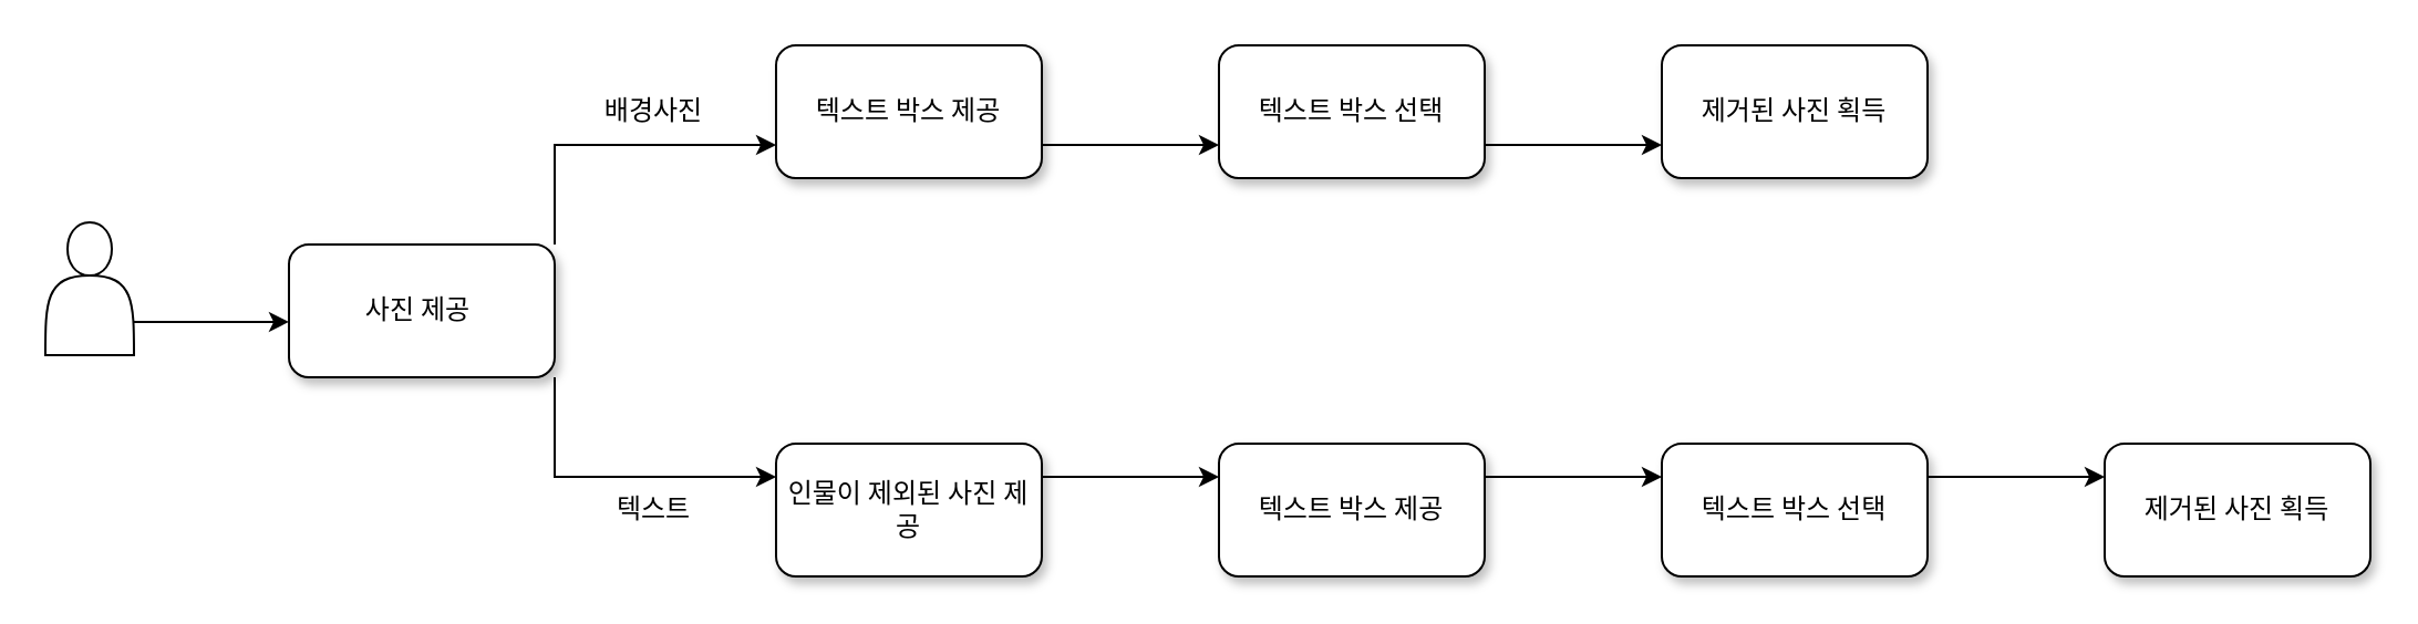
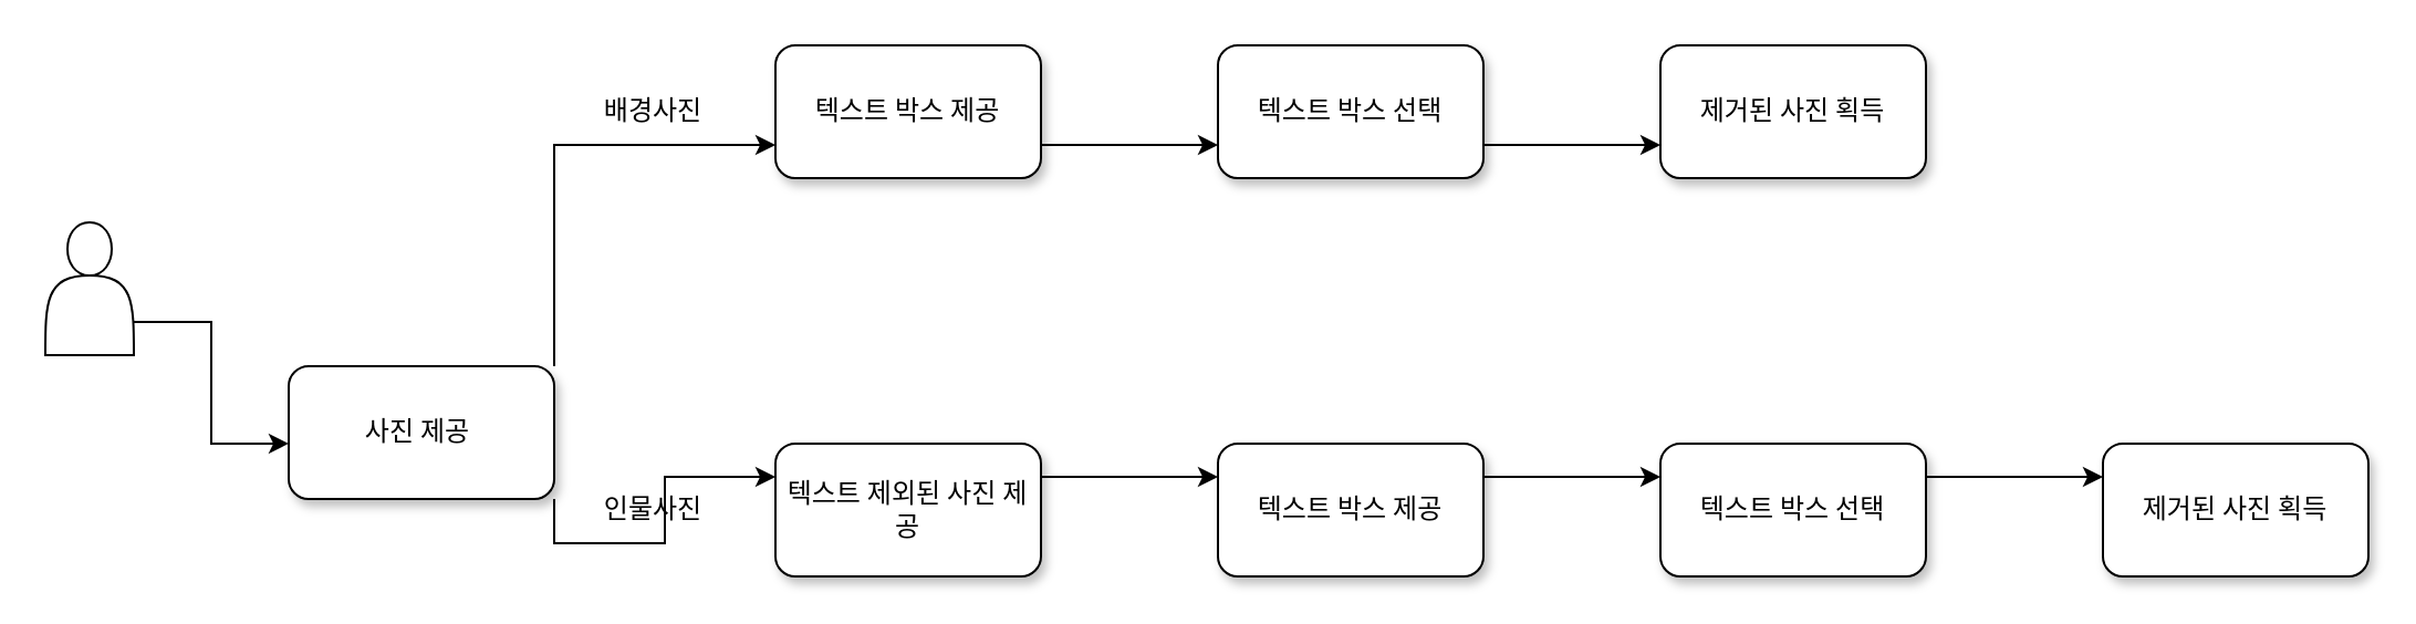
  <mxCell id="0" />
  <mxCell id="1" parent="0" />
  <mxCell id="2" style="edgeStyle=orthogonalEdgeStyle;rounded=0;orthogonalLoop=1;jettySize=auto;html=1;exitX=1;exitY=1;exitDx=0;exitDy=0;entryX=0;entryY=0.25;entryDx=0;entryDy=0;" edge="1" parent="1" source="4" target="6"><mxGeometry relative="1" as="geometry" /></mxCell>
  <mxCell id="3" style="edgeStyle=orthogonalEdgeStyle;rounded=0;orthogonalLoop=1;jettySize=auto;html=1;exitX=1;exitY=0;exitDx=0;exitDy=0;entryX=0;entryY=0.75;entryDx=0;entryDy=0;" edge="1" parent="1" source="4" target="8"><mxGeometry relative="1" as="geometry" /></mxCell>
- <mxCell id="4" value="사진 제공&amp;nbsp;" style="whiteSpace=wrap;html=1;rounded=1;shadow=1;labelBackgroundColor=none;strokeWidth=1;fontFamily=Verdana;fontSize=12;align=center;" parent="1" vertex="1"><mxGeometry x="130" y="110" width="120" height="60" as="geometry" /></mxCell>
+ <mxCell id="4" value="사진 제공&amp;nbsp;" style="whiteSpace=wrap;html=1;rounded=1;shadow=1;labelBackgroundColor=none;strokeWidth=1;fontFamily=Verdana;fontSize=12;align=center;" parent="1" vertex="1"><mxGeometry x="130" y="165" width="120" height="60" as="geometry" /></mxCell>
  <mxCell id="5" style="edgeStyle=orthogonalEdgeStyle;rounded=0;orthogonalLoop=1;jettySize=auto;html=1;exitX=1;exitY=0.25;exitDx=0;exitDy=0;entryX=0;entryY=0.25;entryDx=0;entryDy=0;" edge="1" parent="1" source="6" target="18"><mxGeometry relative="1" as="geometry" /></mxCell>
- <mxCell id="6" value="인물이 제외된 사진 제공" style="whiteSpace=wrap;html=1;rounded=1;shadow=1;labelBackgroundColor=none;strokeWidth=1;fontFamily=Verdana;fontSize=12;align=center;" parent="1" vertex="1"><mxGeometry x="350" y="200" width="120" height="60" as="geometry" /></mxCell>
+ <mxCell id="6" value="텍스트 제외된 사진 제공" style="whiteSpace=wrap;html=1;rounded=1;shadow=1;labelBackgroundColor=none;strokeWidth=1;fontFamily=Verdana;fontSize=12;align=center;" parent="1" vertex="1"><mxGeometry x="350" y="200" width="120" height="60" as="geometry" /></mxCell>
  <mxCell id="7" style="edgeStyle=orthogonalEdgeStyle;rounded=0;orthogonalLoop=1;jettySize=auto;html=1;exitX=1;exitY=0.75;exitDx=0;exitDy=0;entryX=0;entryY=0.75;entryDx=0;entryDy=0;" edge="1" parent="1" source="8" target="15"><mxGeometry relative="1" as="geometry" /></mxCell>
  <mxCell id="8" value="텍스트 박스 제공" style="whiteSpace=wrap;html=1;rounded=1;shadow=1;labelBackgroundColor=none;strokeWidth=1;fontFamily=Verdana;fontSize=12;align=center;" parent="1" vertex="1"><mxGeometry x="350" y="20" width="120" height="60" as="geometry" /></mxCell>
  <mxCell id="9" style="edgeStyle=orthogonalEdgeStyle;rounded=0;orthogonalLoop=1;jettySize=auto;html=1;exitX=1;exitY=0.75;exitDx=0;exitDy=0;entryX=0;entryY=0.583;entryDx=0;entryDy=0;entryPerimeter=0;" edge="1" parent="1" source="11" target="4"><mxGeometry relative="1" as="geometry"><mxPoint x="120" y="145" as="targetPoint" /></mxGeometry></mxCell>
  <mxCell id="10" style="edgeStyle=orthogonalEdgeStyle;rounded=0;orthogonalLoop=1;jettySize=auto;html=1;exitX=1;exitY=0.75;exitDx=0;exitDy=0;" edge="1" parent="1" source="11"><mxGeometry relative="1" as="geometry"><mxPoint x="40" y="145" as="targetPoint" /></mxGeometry></mxCell>
  <mxCell id="11" value="" style="shape=actor;whiteSpace=wrap;html=1;" vertex="1" parent="1"><mxGeometry x="20" y="100" width="40" height="60" as="geometry" /></mxCell>
  <mxCell id="12" value="배경사진" style="text;html=1;strokeColor=none;fillColor=none;align=center;verticalAlign=middle;whiteSpace=wrap;rounded=0;" vertex="1" parent="1"><mxGeometry x="270" y="40" width="50" height="20" as="geometry" /></mxCell>
- <mxCell id="13" value="텍스트" style="text;html=1;strokeColor=none;fillColor=none;align=center;verticalAlign=middle;whiteSpace=wrap;rounded=0;" vertex="1" parent="1"><mxGeometry x="270" y="220" width="50" height="20" as="geometry" /></mxCell>
+ <mxCell id="13" value="인물사진" style="text;html=1;strokeColor=none;fillColor=none;align=center;verticalAlign=middle;whiteSpace=wrap;rounded=0;" vertex="1" parent="1"><mxGeometry x="270" y="220" width="50" height="20" as="geometry" /></mxCell>
  <mxCell id="14" style="edgeStyle=orthogonalEdgeStyle;rounded=0;orthogonalLoop=1;jettySize=auto;html=1;exitX=1;exitY=0.75;exitDx=0;exitDy=0;entryX=0;entryY=0.75;entryDx=0;entryDy=0;" edge="1" parent="1" source="15" target="16"><mxGeometry relative="1" as="geometry" /></mxCell>
  <mxCell id="15" value="&lt;span&gt;텍스트 박스 선택&lt;/span&gt;" style="whiteSpace=wrap;html=1;rounded=1;shadow=1;labelBackgroundColor=none;strokeWidth=1;fontFamily=Verdana;fontSize=12;align=center;" vertex="1" parent="1"><mxGeometry x="550" y="20" width="120" height="60" as="geometry" /></mxCell>
  <mxCell id="16" value="&lt;span&gt;제거된 사진 획득&lt;/span&gt;" style="whiteSpace=wrap;html=1;rounded=1;shadow=1;labelBackgroundColor=none;strokeWidth=1;fontFamily=Verdana;fontSize=12;align=center;" vertex="1" parent="1"><mxGeometry x="750" y="20" width="120" height="60" as="geometry" /></mxCell>
  <mxCell id="17" style="edgeStyle=orthogonalEdgeStyle;rounded=0;orthogonalLoop=1;jettySize=auto;html=1;exitX=1;exitY=0.25;exitDx=0;exitDy=0;entryX=0;entryY=0.25;entryDx=0;entryDy=0;" edge="1" parent="1" source="18" target="20"><mxGeometry relative="1" as="geometry" /></mxCell>
  <mxCell id="18" value="텍스트 박스 제공" style="whiteSpace=wrap;html=1;rounded=1;shadow=1;labelBackgroundColor=none;strokeWidth=1;fontFamily=Verdana;fontSize=12;align=center;" vertex="1" parent="1"><mxGeometry x="550" y="200" width="120" height="60" as="geometry" /></mxCell>
  <mxCell id="19" style="edgeStyle=orthogonalEdgeStyle;rounded=0;orthogonalLoop=1;jettySize=auto;html=1;exitX=1;exitY=0.25;exitDx=0;exitDy=0;entryX=0;entryY=0.25;entryDx=0;entryDy=0;" edge="1" parent="1" source="20" target="21"><mxGeometry relative="1" as="geometry" /></mxCell>
  <mxCell id="20" value="&lt;span&gt;텍스트 박스 선택&lt;/span&gt;" style="whiteSpace=wrap;html=1;rounded=1;shadow=1;labelBackgroundColor=none;strokeWidth=1;fontFamily=Verdana;fontSize=12;align=center;" vertex="1" parent="1"><mxGeometry x="750" y="200" width="120" height="60" as="geometry" /></mxCell>
  <mxCell id="21" value="&lt;span&gt;제거된 사진 획득&lt;/span&gt;" style="whiteSpace=wrap;html=1;rounded=1;shadow=1;labelBackgroundColor=none;strokeWidth=1;fontFamily=Verdana;fontSize=12;align=center;" vertex="1" parent="1"><mxGeometry x="950" y="200" width="120" height="60" as="geometry" /></mxCell>
